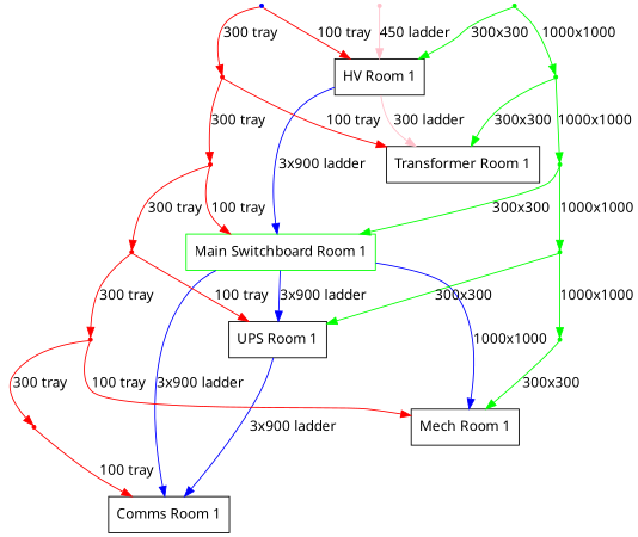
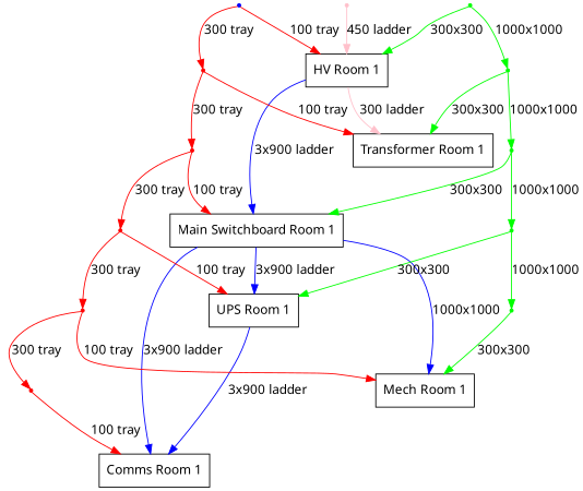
  digraph {
    fontname="Noto Sans"
    node [fontname="Noto Sans" shape=point]
    edge [color=red fontname="Noto Sans"]
    n1 [label="HV Room 1" shape=rect]
    n2 [label="Transformer Room 1" shape=rect]
-   n3 [label="Main Switchboard Room 1" shape=rect color=green]
+   n3 [label="Main Switchboard Room 1" shape=rect]
    n4 [label="UPS Room 1" shape=rect]
    n5 [label="Mech Room 1" shape=rect]
    n6 [label="Comms Room 1" shape=rect]
    n7 [color=pink label="Tunnel|1"]
    n8 [color=blue label="Common Comms Tray 1" splines=ortho]
    n9 [color=red label=none splines=ortho]
    n10 [color=red label=none splines=ortho]
    n11 [color=red label=none splines=ortho]
    n12 [color=red label=none splines=ortho]
    n13 [color=red label=none splines=ortho]
    n14 [color=green label="Common mech duct 1|1"]
    n15 [color=green label="Common mech duct 1|2"]
    n16 [color=green label="Common mech duct 1|3"]
    n17 [color=green label="Common mech duct 1|4"]
    n18 [color=green label="Common mech duct 1|5"]
    n1 -> n2 [color=pink label="300 ladder"]
    n1 -> n3 [color=blue label="3x900 ladder"]
    n3 -> n4 [color=blue label="3x900 ladder"]
    n3 -> n5 [color=blue label="1000x1000"]
    n3 -> n6 [color=blue label="3x900 ladder"]
    n4 -> n6 [color=blue label="3x900 ladder"]
    n7 -> n1 [color=pink label="450 ladder"]
    n8 -> n1 [label="100 tray"]
    n8 -> n9 [label="300 tray"]
    n9 -> n2 [label="100 tray"]
    n9 -> n10 [label="300 tray"]
    n10 -> n3 [label="100 tray"]
    n10 -> n11 [label="300 tray"]
    n11 -> n4 [label="100 tray"]
    n11 -> n12 [label="300 tray"]
    n12 -> n5 [label="100 tray"]
    n12 -> n13 [label="300 tray"]
    n13 -> n6 [label="100 tray"]
    n14 -> n1 [color=green label="300x300"]
    n14 -> n15 [color=green label="1000x1000"]
    n15 -> n2 [color=green label="300x300"]
    n15 -> n16 [color=green label="1000x1000"]
    n16 -> n3 [color=green label="300x300"]
    n16 -> n17 [color=green label="1000x1000"]
    n17 -> n4 [color=green label="300x300"]
    n17 -> n18 [color=green label="1000x1000"]
    n18 -> n5 [color=green label="300x300"]
  }
